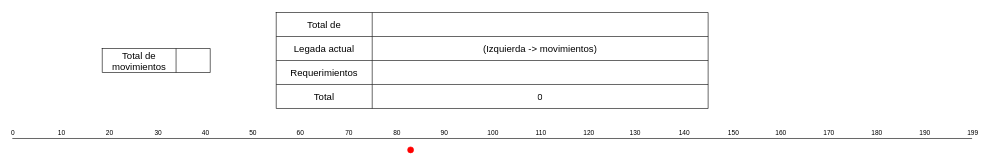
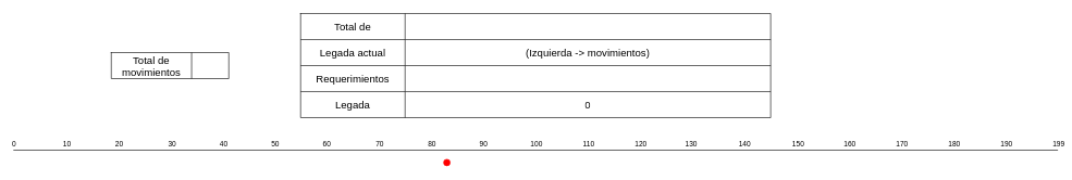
  <mxCell id="0" />
  <mxCell id="1" parent="0" />
  <mxCell id="2" value="" style="ellipse;whiteSpace=wrap;html=1;aspect=fixed;fillColor=#FF0000;strokeColor=#FF0000;" parent="1" vertex="1"><mxGeometry x="679" y="244" width="10" height="10" as="geometry" /></mxCell>
  <mxCell id="3" value="" style="endArrow=none;html=1;rounded=0;" parent="1" edge="1"><mxGeometry width="50" height="50" relative="1" as="geometry"><mxPoint x="20" y="230" as="sourcePoint" /><mxPoint x="1620" y="230" as="targetPoint" /></mxGeometry></mxCell>
  <mxCell id="4" value="0" style="edgeLabel;html=1;align=center;verticalAlign=middle;resizable=0;points=[];" parent="3" vertex="1" connectable="0"><mxGeometry x="-0.957" y="4" relative="1" as="geometry"><mxPoint x="-34" y="-6" as="offset" /></mxGeometry></mxCell>
  <mxCell id="5" value="199" style="edgeLabel;html=1;align=center;verticalAlign=middle;resizable=0;points=[];" parent="3" vertex="1" connectable="0"><mxGeometry x="0.964" y="-2" relative="1" as="geometry"><mxPoint x="29" y="-12" as="offset" /></mxGeometry></mxCell>
  <mxCell id="6" value="10" style="edgeLabel;html=1;align=center;verticalAlign=middle;resizable=0;points=[];" parent="3" vertex="1" connectable="0"><mxGeometry x="-0.899" relative="1" as="geometry"><mxPoint y="-10" as="offset" /></mxGeometry></mxCell>
  <mxCell id="7" value="20" style="edgeLabel;html=1;align=center;verticalAlign=middle;resizable=0;points=[];" parent="3" vertex="1" connectable="0"><mxGeometry x="-0.799" y="2" relative="1" as="geometry"><mxPoint y="-8" as="offset" /></mxGeometry></mxCell>
  <mxCell id="8" value="30" style="edgeLabel;html=1;align=center;verticalAlign=middle;resizable=0;points=[];" parent="3" vertex="1" connectable="0"><mxGeometry x="-0.697" y="4" relative="1" as="geometry"><mxPoint y="-6" as="offset" /></mxGeometry></mxCell>
  <mxCell id="9" value="40" style="edgeLabel;html=1;align=center;verticalAlign=middle;resizable=0;points=[];" parent="3" vertex="1" connectable="0"><mxGeometry x="-0.599" y="-2" relative="1" as="geometry"><mxPoint y="-12" as="offset" /></mxGeometry></mxCell>
  <mxCell id="10" value="50" style="edgeLabel;html=1;align=center;verticalAlign=middle;resizable=0;points=[];" parent="3" vertex="1" connectable="0"><mxGeometry x="-0.503" y="-3" relative="1" as="geometry"><mxPoint x="2" y="-13" as="offset" /></mxGeometry></mxCell>
  <mxCell id="11" value="60" style="edgeLabel;html=1;align=center;verticalAlign=middle;resizable=0;points=[];" parent="3" vertex="1" connectable="0"><mxGeometry x="-0.405" y="2" relative="1" as="geometry"><mxPoint x="3" y="-8" as="offset" /></mxGeometry></mxCell>
  <mxCell id="12" value="70" style="edgeLabel;html=1;align=center;verticalAlign=middle;resizable=0;points=[];" parent="3" vertex="1" connectable="0"><mxGeometry x="-0.299" y="2" relative="1" as="geometry"><mxPoint x="-1" y="-8" as="offset" /></mxGeometry></mxCell>
  <mxCell id="13" value="80" style="edgeLabel;html=1;align=center;verticalAlign=middle;resizable=0;points=[];" parent="3" vertex="1" connectable="0"><mxGeometry x="-0.199" y="4" relative="1" as="geometry"><mxPoint x="-1" y="-6" as="offset" /></mxGeometry></mxCell>
  <mxCell id="14" value="90" style="edgeLabel;html=1;align=center;verticalAlign=middle;resizable=0;points=[];" parent="3" vertex="1" connectable="0"><mxGeometry x="-0.105" y="-2" relative="1" as="geometry"><mxPoint x="3" y="-12" as="offset" /></mxGeometry></mxCell>
  <mxCell id="15" value="100" style="edgeLabel;html=1;align=center;verticalAlign=middle;resizable=0;points=[];" parent="3" vertex="1" connectable="0"><mxGeometry x="-0.007" relative="1" as="geometry"><mxPoint x="6" y="-10" as="offset" /></mxGeometry></mxCell>
  <mxCell id="16" value="110" style="edgeLabel;html=1;align=center;verticalAlign=middle;resizable=0;points=[];" parent="3" vertex="1" connectable="0"><mxGeometry x="0.092" relative="1" as="geometry"><mxPoint x="6" y="-10" as="offset" /></mxGeometry></mxCell>
  <mxCell id="17" value="120" style="edgeLabel;html=1;align=center;verticalAlign=middle;resizable=0;points=[];" parent="3" vertex="1" connectable="0"><mxGeometry x="0.197" relative="1" as="geometry"><mxPoint x="2" y="-10" as="offset" /></mxGeometry></mxCell>
  <mxCell id="18" value="130" style="edgeLabel;html=1;align=center;verticalAlign=middle;resizable=0;points=[];" parent="3" vertex="1" connectable="0"><mxGeometry x="0.292" relative="1" as="geometry"><mxPoint x="3" y="-10" as="offset" /></mxGeometry></mxCell>
  <mxCell id="19" value="140" style="edgeLabel;html=1;align=center;verticalAlign=middle;resizable=0;points=[];" parent="3" vertex="1" connectable="0"><mxGeometry x="0.395" y="-4" relative="1" as="geometry"><mxPoint x="3" y="-14" as="offset" /></mxGeometry></mxCell>
  <mxCell id="20" value="150" style="edgeLabel;html=1;align=center;verticalAlign=middle;resizable=0;points=[];" parent="3" vertex="1" connectable="0"><mxGeometry x="0.499" y="2" relative="1" as="geometry"><mxPoint x="2" y="-8" as="offset" /></mxGeometry></mxCell>
  <mxCell id="21" value="160" style="edgeLabel;html=1;align=center;verticalAlign=middle;resizable=0;points=[];" parent="3" vertex="1" connectable="0"><mxGeometry x="0.601" relative="1" as="geometry"><mxPoint x="-1" y="-10" as="offset" /></mxGeometry></mxCell>
  <mxCell id="22" value="170" style="edgeLabel;html=1;align=center;verticalAlign=middle;resizable=0;points=[];" parent="3" vertex="1" connectable="0"><mxGeometry x="0.703" y="3" relative="1" as="geometry"><mxPoint x="-2" y="-7" as="offset" /></mxGeometry></mxCell>
  <mxCell id="23" value="180" style="edgeLabel;html=1;align=center;verticalAlign=middle;resizable=0;points=[];" parent="3" vertex="1" connectable="0"><mxGeometry x="0.799" relative="1" as="geometry"><mxPoint x="1" y="-10" as="offset" /></mxGeometry></mxCell>
  <mxCell id="24" value="190" style="edgeLabel;html=1;align=center;verticalAlign=middle;resizable=0;points=[];" parent="3" vertex="1" connectable="0"><mxGeometry x="0.901" y="3" relative="1" as="geometry"><mxPoint x="-1" y="-7" as="offset" /></mxGeometry></mxCell>
  <mxCell id="25" value="" style="shape=table;startSize=0;container=1;collapsible=0;childLayout=tableLayout;fontSize=16;swimlaneLine=1;" parent="1" vertex="1"><mxGeometry x="460" y="20" width="720" height="160" as="geometry" /></mxCell>
  <mxCell id="26" value="" style="shape=tableRow;horizontal=0;startSize=0;swimlaneHead=0;swimlaneBody=0;strokeColor=inherit;top=0;left=0;bottom=0;right=0;collapsible=0;dropTarget=0;fillColor=none;points=[[0,0.5],[1,0.5]];portConstraint=eastwest;fontSize=16;" parent="25" vertex="1"><mxGeometry width="720" height="40" as="geometry" /></mxCell>
  <mxCell id="27" value="Total de" style="shape=partialRectangle;html=1;whiteSpace=wrap;connectable=0;strokeColor=inherit;overflow=hidden;fillColor=none;top=0;left=0;bottom=0;right=0;pointerEvents=1;fontSize=16;" parent="26" vertex="1"><mxGeometry width="160" height="40" as="geometry"><mxRectangle width="160" height="40" as="alternateBounds" /></mxGeometry></mxCell>
  <mxCell id="28" value="" style="shape=partialRectangle;html=1;whiteSpace=wrap;connectable=0;strokeColor=inherit;overflow=hidden;fillColor=none;top=0;left=0;bottom=0;right=0;pointerEvents=1;fontSize=16;" parent="26" vertex="1"><mxGeometry x="160" width="560" height="40" as="geometry"><mxRectangle width="560" height="40" as="alternateBounds" /></mxGeometry></mxCell>
  <mxCell id="29" value="" style="shape=tableRow;horizontal=0;startSize=0;swimlaneHead=0;swimlaneBody=0;strokeColor=inherit;top=0;left=0;bottom=0;right=0;collapsible=0;dropTarget=0;fillColor=none;points=[[0,0.5],[1,0.5]];portConstraint=eastwest;fontSize=16;" parent="25" vertex="1"><mxGeometry y="40" width="720" height="40" as="geometry" /></mxCell>
  <mxCell id="30" value="Legada actual" style="shape=partialRectangle;html=1;whiteSpace=wrap;connectable=0;strokeColor=inherit;overflow=hidden;fillColor=none;top=0;left=0;bottom=0;right=0;pointerEvents=1;fontSize=16;" parent="29" vertex="1"><mxGeometry width="160" height="40" as="geometry"><mxRectangle width="160" height="40" as="alternateBounds" /></mxGeometry></mxCell>
  <mxCell id="31" value="(Izquierda -&amp;gt; movimientos)" style="shape=partialRectangle;html=1;whiteSpace=wrap;connectable=0;strokeColor=inherit;overflow=hidden;fillColor=none;top=0;left=0;bottom=0;right=0;pointerEvents=1;fontSize=16;" parent="29" vertex="1"><mxGeometry x="160" width="560" height="40" as="geometry"><mxRectangle width="560" height="40" as="alternateBounds" /></mxGeometry></mxCell>
  <mxCell id="32" value="" style="shape=tableRow;horizontal=0;startSize=0;swimlaneHead=0;swimlaneBody=0;strokeColor=inherit;top=0;left=0;bottom=0;right=0;collapsible=0;dropTarget=0;fillColor=none;points=[[0,0.5],[1,0.5]];portConstraint=eastwest;fontSize=16;" parent="25" vertex="1"><mxGeometry y="80" width="720" height="40" as="geometry" /></mxCell>
  <mxCell id="33" value="Requerimientos" style="shape=partialRectangle;html=1;whiteSpace=wrap;connectable=0;strokeColor=inherit;overflow=hidden;fillColor=none;top=0;left=0;bottom=0;right=0;pointerEvents=1;fontSize=16;" parent="32" vertex="1"><mxGeometry width="160" height="40" as="geometry"><mxRectangle width="160" height="40" as="alternateBounds" /></mxGeometry></mxCell>
  <mxCell id="34" value="" style="shape=partialRectangle;html=1;whiteSpace=wrap;connectable=0;strokeColor=inherit;overflow=hidden;fillColor=none;top=0;left=0;bottom=0;right=0;pointerEvents=1;fontSize=16;verticalAlign=middle;labelPosition=center;verticalLabelPosition=middle;align=center;" parent="32" vertex="1"><mxGeometry x="160" width="560" height="40" as="geometry"><mxRectangle width="560" height="40" as="alternateBounds" /></mxGeometry></mxCell>
  <mxCell id="35" style="shape=tableRow;horizontal=0;startSize=0;swimlaneHead=0;swimlaneBody=0;strokeColor=inherit;top=0;left=0;bottom=0;right=0;collapsible=0;dropTarget=0;fillColor=none;points=[[0,0.5],[1,0.5]];portConstraint=eastwest;fontSize=16;" parent="25" vertex="1"><mxGeometry y="120" width="720" height="40" as="geometry" /></mxCell>
- <mxCell id="36" value="Total" style="shape=partialRectangle;html=1;whiteSpace=wrap;connectable=0;strokeColor=inherit;overflow=hidden;fillColor=none;top=0;left=0;bottom=0;right=0;pointerEvents=1;fontSize=16;" parent="35" vertex="1"><mxGeometry width="160" height="40" as="geometry"><mxRectangle width="160" height="40" as="alternateBounds" /></mxGeometry></mxCell>
+ <mxCell id="36" value="Legada" style="shape=partialRectangle;html=1;whiteSpace=wrap;connectable=0;strokeColor=inherit;overflow=hidden;fillColor=none;top=0;left=0;bottom=0;right=0;pointerEvents=1;fontSize=16;" parent="35" vertex="1"><mxGeometry width="160" height="40" as="geometry"><mxRectangle width="160" height="40" as="alternateBounds" /></mxGeometry></mxCell>
  <mxCell id="37" value="0" style="shape=partialRectangle;html=1;whiteSpace=wrap;connectable=0;strokeColor=inherit;overflow=hidden;fillColor=none;top=0;left=0;bottom=0;right=0;pointerEvents=1;fontSize=16;" parent="35" vertex="1"><mxGeometry x="160" width="560" height="40" as="geometry"><mxRectangle width="560" height="40" as="alternateBounds" /></mxGeometry></mxCell>
  <mxCell id="38" value="" style="shape=table;startSize=0;container=1;collapsible=0;childLayout=tableLayout;fontSize=16;" vertex="1" parent="1"><mxGeometry x="170" y="80" width="180" height="40" as="geometry" /></mxCell>
  <mxCell id="39" value="" style="shape=tableRow;horizontal=0;startSize=0;swimlaneHead=0;swimlaneBody=0;strokeColor=inherit;top=0;left=0;bottom=0;right=0;collapsible=0;dropTarget=0;fillColor=none;points=[[0,0.5],[1,0.5]];portConstraint=eastwest;fontSize=16;" vertex="1" parent="38"><mxGeometry width="180" height="40" as="geometry" /></mxCell>
  <mxCell id="40" value="Total de movimientos" style="shape=partialRectangle;html=1;whiteSpace=wrap;connectable=0;strokeColor=inherit;overflow=hidden;fillColor=none;top=0;left=0;bottom=0;right=0;pointerEvents=1;fontSize=16;" vertex="1" parent="39"><mxGeometry width="123" height="40" as="geometry"><mxRectangle width="123" height="40" as="alternateBounds" /></mxGeometry></mxCell>
  <mxCell id="41" value="" style="shape=partialRectangle;html=1;whiteSpace=wrap;connectable=0;strokeColor=inherit;overflow=hidden;fillColor=none;top=0;left=0;bottom=0;right=0;pointerEvents=1;fontSize=16;" vertex="1" parent="39"><mxGeometry x="123" width="57" height="40" as="geometry"><mxRectangle width="57" height="40" as="alternateBounds" /></mxGeometry></mxCell>
